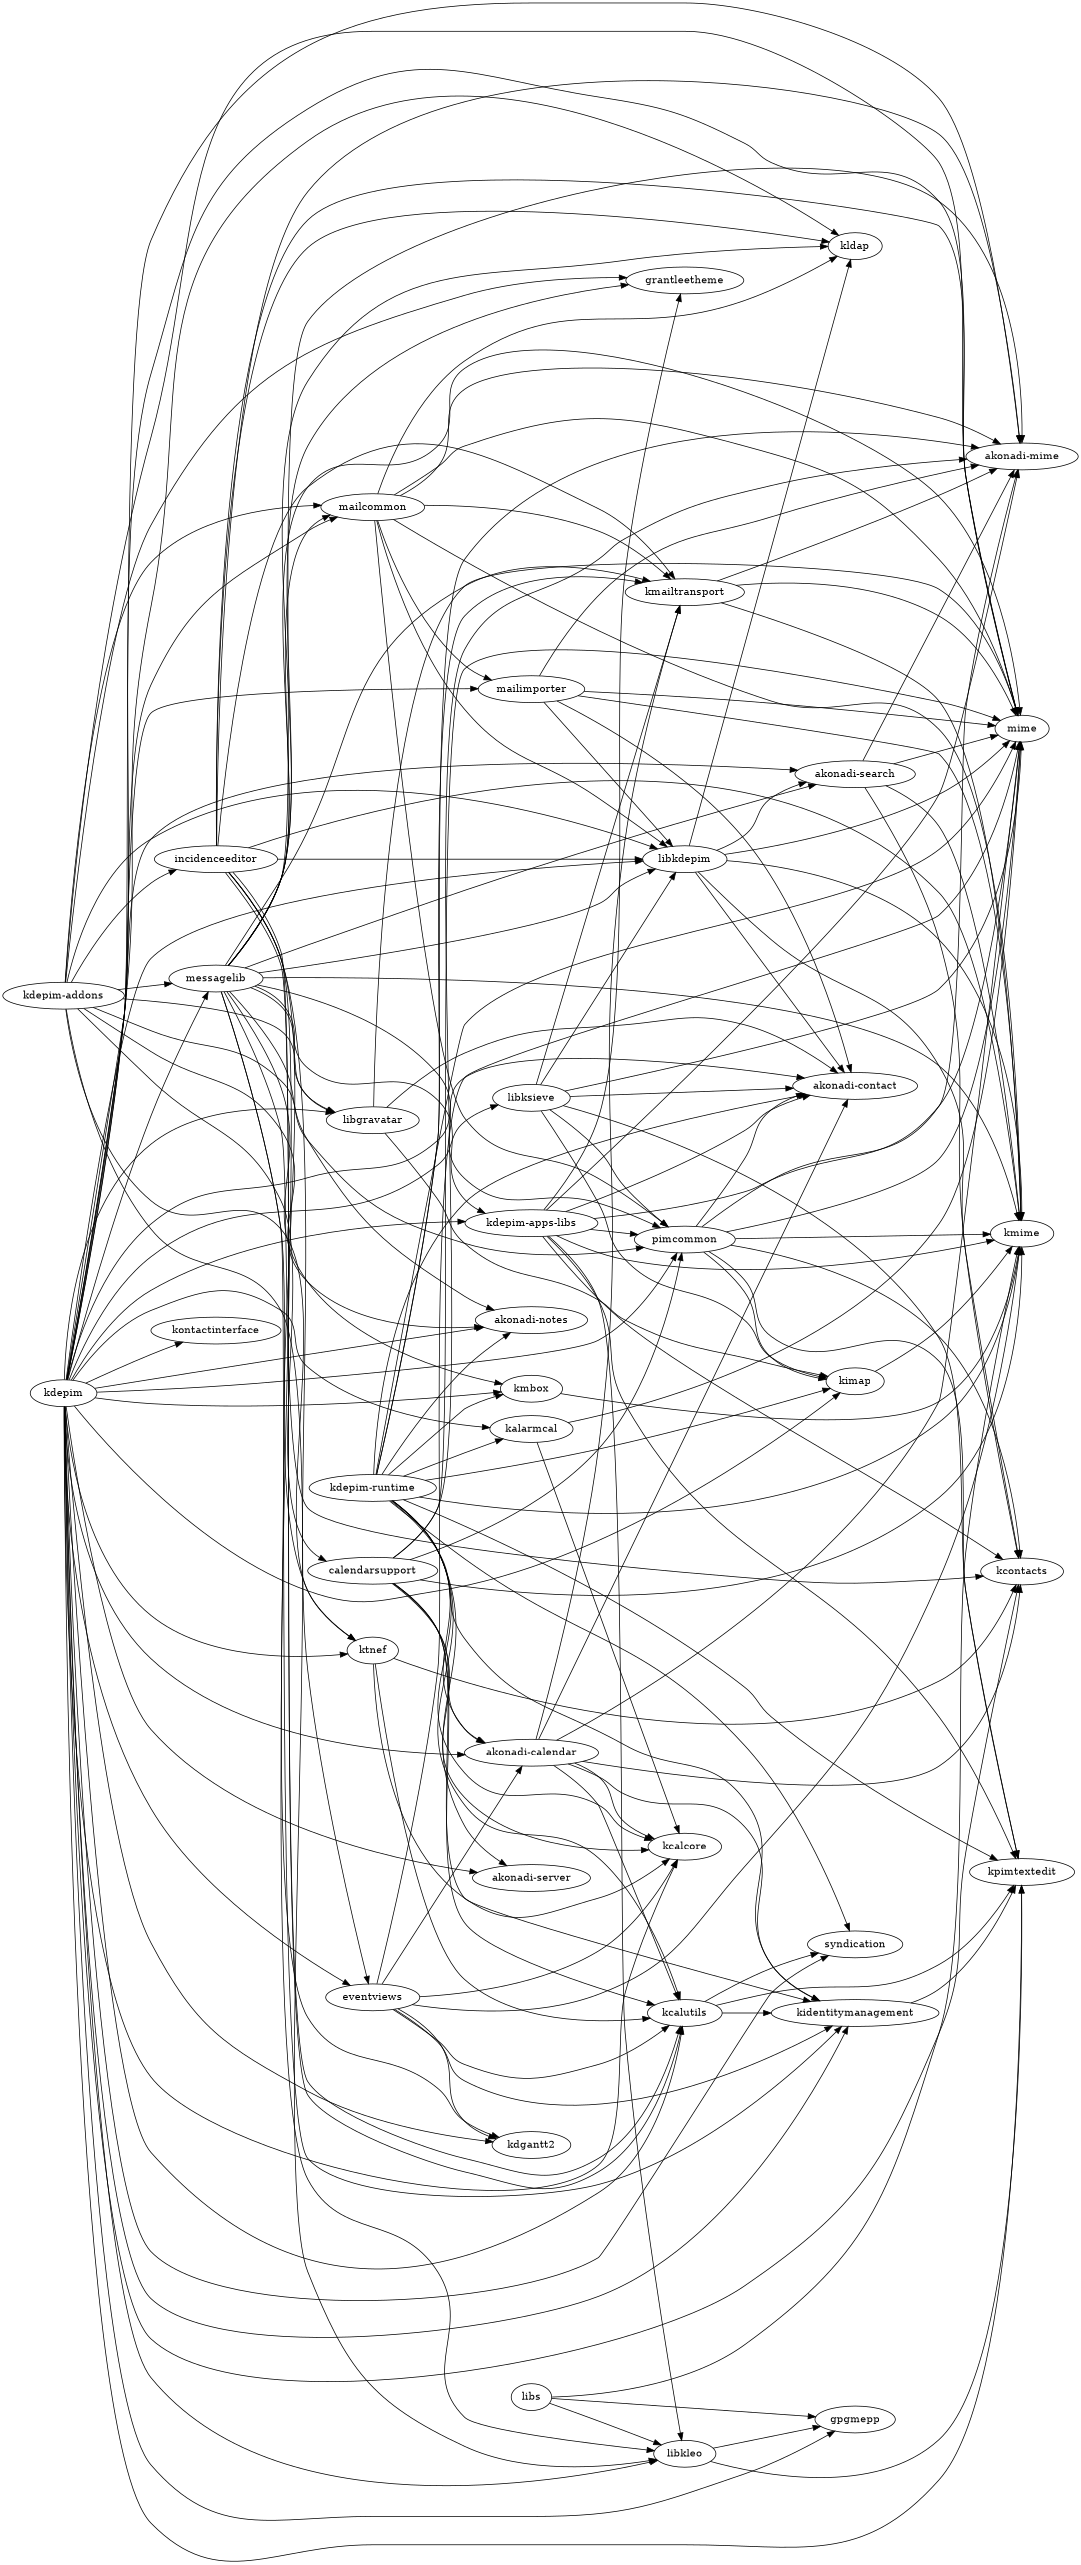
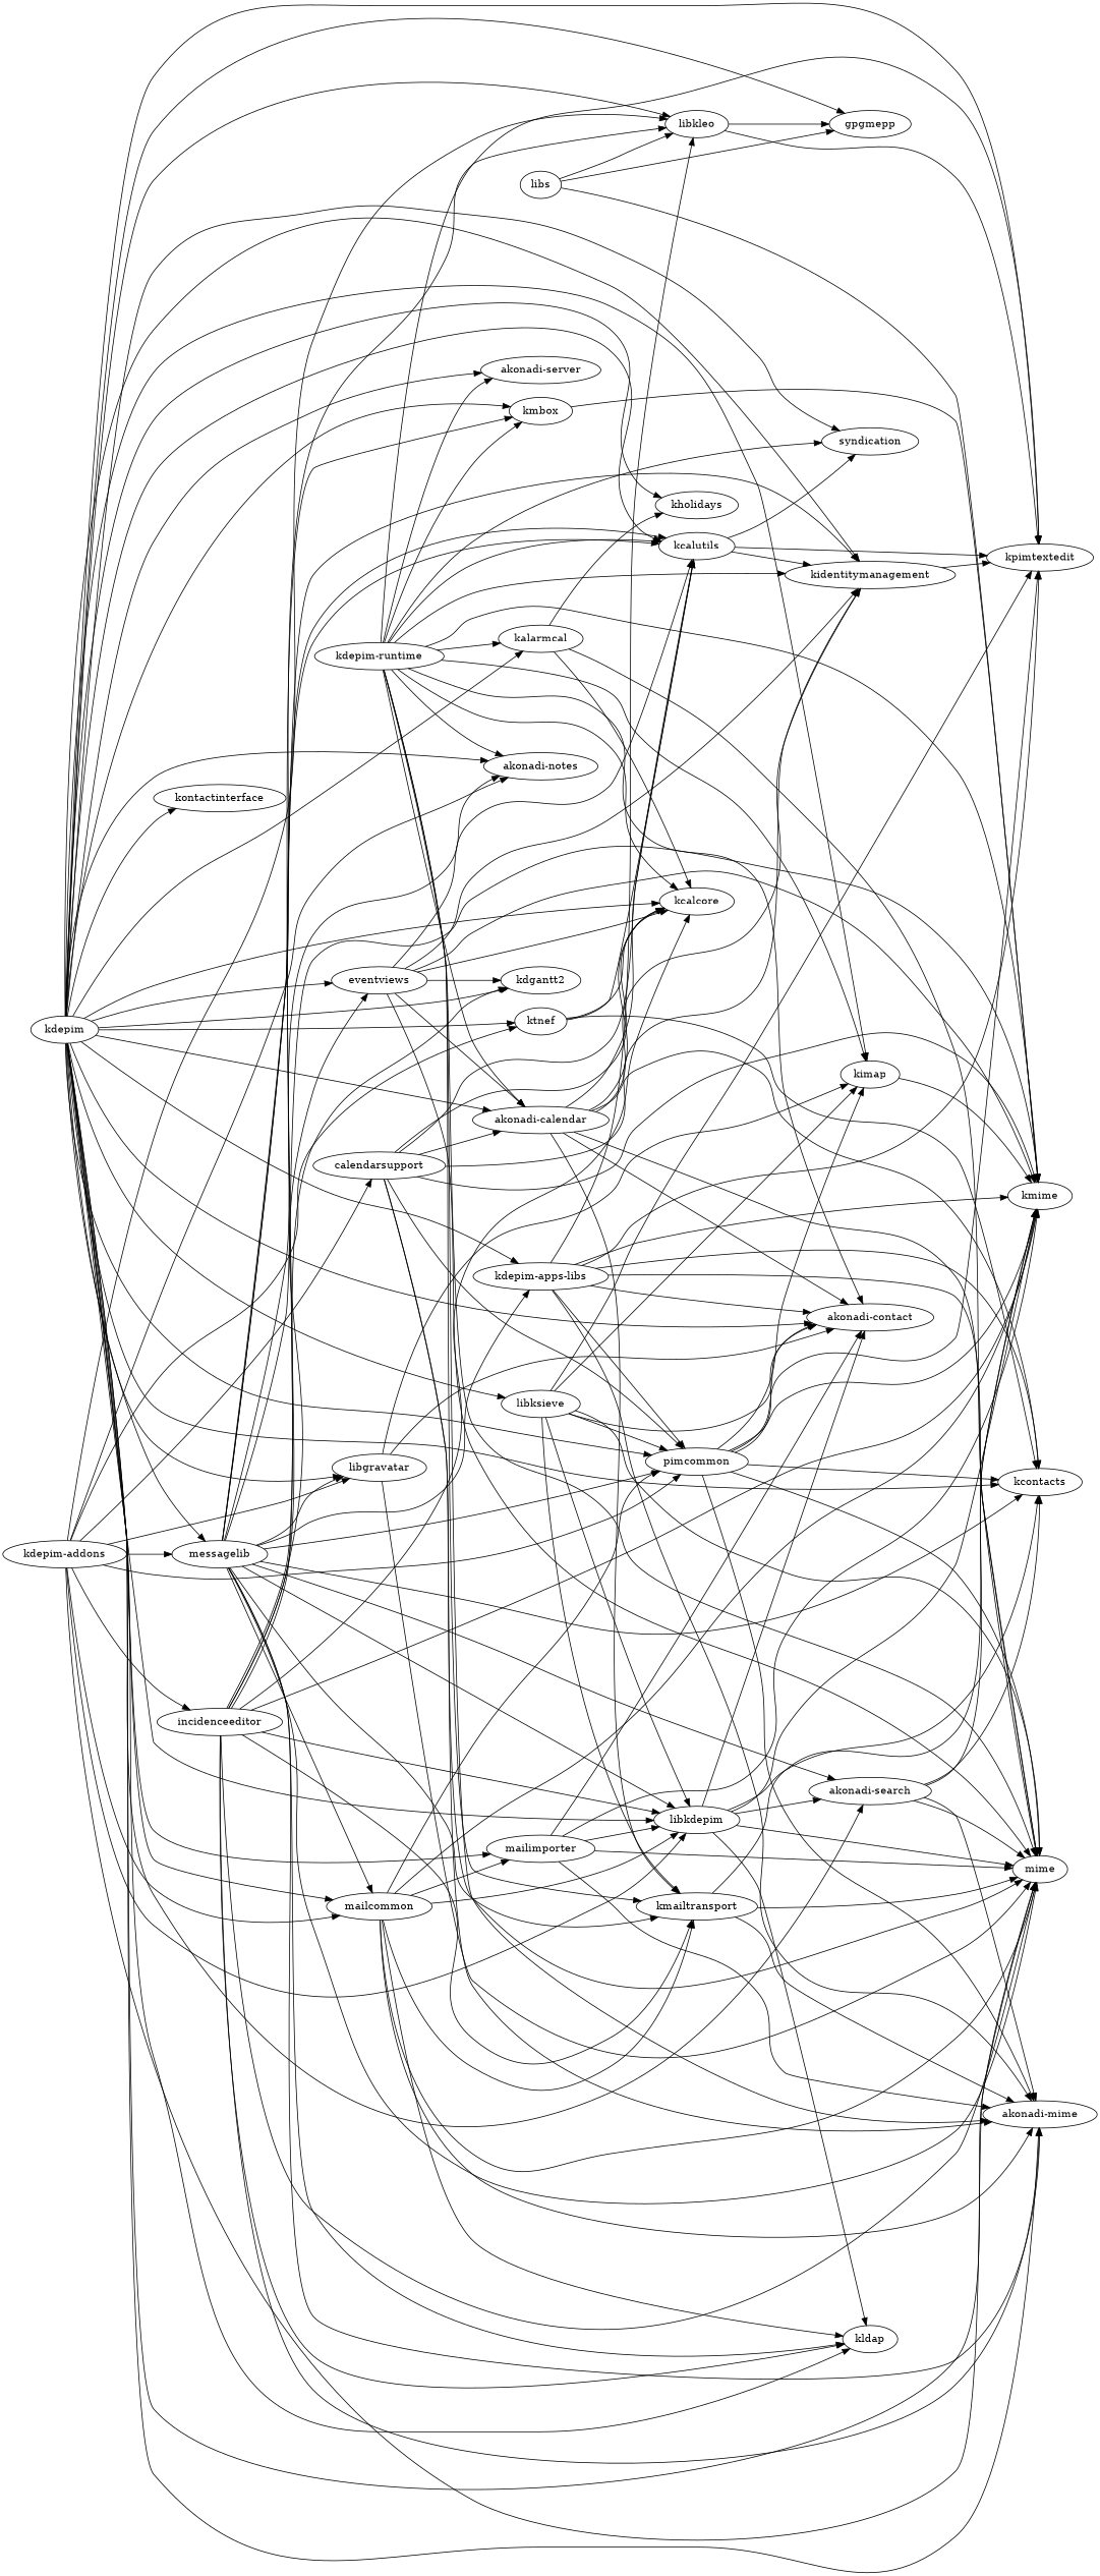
  digraph {
    rankdir=LR
    n1 [label=mime]
    n2 [label="akonadi-mime"]
    n3 [label="akonadi-contact"]
    n4 [label="akonadi-notes"]
    n5 [label="akonadi-calendar"]
    n6 [label=kcalcore]
    n7 [label=kcalutils]
    n8 [label=kcontacts]
    n9 [label=kidentitymanagement]
    n10 [label=kmailtransport]
    n11 [label=kpimtextedit]
    n12 [label=syndication]
    n13 [label=kmime]
    n14 [label="akonadi-search"]
    n15 [label=calendarsupport]
    n16 [label=pimcommon]
    n17 [label=kimap]
    n18 [label=eventviews]
    n19 [label=kdgantt2]
    n20 [label=gpgmepp]
-   n21 [label=grantleetheme]
    n22 [label=incidenceeditor]
    n23 [label=kldap]
    n24 [label=libkdepim]
    n25 [label=kalarmcal]
+   n26 [label=kholidays]
    n27 [label="kdepim-addons"]
    n28 [label=ktnef]
    n29 [label=libgravatar]
    n30 [label=libkleo]
    n31 [label=mailcommon]
    n32 [label=messagelib]
    n33 [label=mailimporter]
    n34 [label="kdepim-apps-libs"]
    n35 [label=kmbox]
    n36 [label=libs]
    n37 [label=kontactinterface]
    n38 [label=libksieve]
    n39 [label="kdepim-runtime"]
    "akonadi-server"
    n41 [label=kdepim]
    n5 -> n1
    n5 -> n3
    n5 -> n6
    n5 -> n7
    n5 -> n8
    n5 -> n9
    n5 -> n10
    n7 -> n9
    n7 -> n11
    n7 -> n12
    n9 -> n11
    n10 -> n1
    n10 -> n2
    n10 -> n13
    n14 -> n1
    n14 -> n2
    n14 -> n8
    n14 -> n13
    n15 -> n1
    n15 -> n2
    n15 -> n5
    n15 -> n6
    n15 -> n7
    n15 -> n9
    n15 -> n13
    n15 -> n16
    n16 -> n1
    n16 -> n2
    n16 -> n3
    n16 -> n8
    n16 -> n11
    n16 -> n13
    n16 -> n17
    n17 -> n13
    n18 -> n1
    n18 -> n5
    n18 -> n6
    n18 -> n7
    n18 -> n9
    n18 -> n13
    n18 -> n19
    n22 -> n1
    n22 -> n2
-   n22 -> n28
+   n22 -> n6
    n22 -> n7
    n22 -> n7
    n22 -> n10
    n22 -> n13
    n22 -> n18
    n22 -> n19
    n22 -> n23
    n22 -> n24
    n24 -> n1
    n24 -> n3
    n24 -> n8
    n24 -> n13
    n24 -> n14
    n24 -> n23
    n25 -> n1
    n25 -> n6
+   n25 -> n26
    n27 -> n1
    n27 -> n4
    n27 -> n15
    n27 -> n16
-   n27 -> n21
    n27 -> n22
    n27 -> n24
    n27 -> n28
    n27 -> n29
    n27 -> n30
    n27 -> n31
    n27 -> n32
    n28 -> n6
    n28 -> n7
    n28 -> n8
    n29 -> n1
    n29 -> n3
    n29 -> n17
    n30 -> n11
    n30 -> n20
    n31 -> n1
    n31 -> n2
    n31 -> n10
    n31 -> n13
    n31 -> n16
    n31 -> n23
    n31 -> n24
    n31 -> n33
    n32 -> n1
    n32 -> n2
    n32 -> n4
    n32 -> n8
    n32 -> n9
    n32 -> n10
    n32 -> n13
    n32 -> n14
    n32 -> n16
-   n32 -> n21
    n32 -> n23
    n32 -> n24
    n32 -> n29
    n32 -> n30
    n32 -> n31
    n32 -> n34
    n32 -> n35
    n33 -> n1
    n33 -> n2
    n33 -> n3
    n33 -> n13
    n33 -> n24
    n34 -> n1
    n34 -> n2
    n34 -> n3
    n34 -> n8
    n34 -> n11
    n34 -> n13
    n34 -> n16
-   n34 -> n21
    n34 -> n30
    n35 -> n13
    n36 -> n13
    n36 -> n20
    n36 -> n30
    n38 -> n1
    n38 -> n3
    n38 -> n10
    n38 -> n11
    n38 -> n16
    n38 -> n17
    n38 -> n24
    n39 -> n1
    n39 -> n2
    n39 -> n3
    n39 -> n4
    n39 -> n5
    n39 -> n6
    n39 -> n7
    n39 -> n9
    n39 -> n10
    n39 -> n11
    n39 -> n12
    n39 -> n13
    n39 -> n17
    n39 -> n25
    n39 -> n35
    n39 -> "akonadi-server"
    n41 -> n1
    n41 -> n2
    n41 -> n3
    n41 -> n4
    n41 -> n5
    n41 -> n6
    n41 -> n7
    n41 -> n8
    n41 -> n9
    n41 -> n11
    n41 -> n12
    n41 -> n14
    n41 -> n16
    n41 -> n17
    n41 -> n18
    n41 -> n19
    n41 -> n20
    n41 -> n23
    n41 -> n24
    n41 -> n25
+   n41 -> n26
    n41 -> n28
    n41 -> n29
    n41 -> n30
    n41 -> n31
    n41 -> n32
    n41 -> n33
    n41 -> n34
    n41 -> n35
    n41 -> n37
    n41 -> n38
    n41 -> "akonadi-server"
  }
